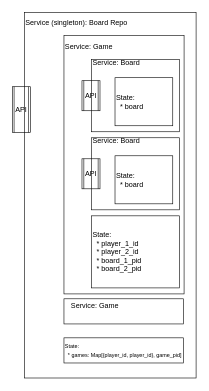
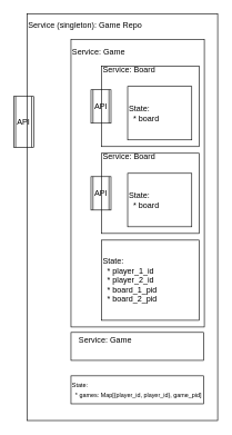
  <mxCell id="0" />
  <mxCell id="1" parent="0" />
  <mxCell id="2" value="" style="group" vertex="1" connectable="0" parent="1"><mxGeometry x="66" y="38.87" width="260" height="590" as="geometry" /></mxCell>
  <mxCell id="3" value="" style="rounded=0;whiteSpace=wrap;html=1;fillColor=none;" vertex="1" parent="2"><mxGeometry x="-26" y="-18.865" width="286" height="608.865" as="geometry" /></mxCell>
- <mxCell id="4" value="Service (singleton): Board Repo" style="text;html=1;strokeColor=none;fillColor=none;align=left;verticalAlign=middle;whiteSpace=wrap;rounded=0;" vertex="1" parent="2"><mxGeometry x="-26" y="-18.866" width="260" height="34.768" as="geometry" /></mxCell>
+ <mxCell id="4" value="Service (singleton): Game Repo" style="text;html=1;strokeColor=none;fillColor=none;align=left;verticalAlign=middle;whiteSpace=wrap;rounded=0;" vertex="1" parent="2"><mxGeometry x="-26" y="-18.866" width="260" height="34.768" as="geometry" /></mxCell>
  <mxCell id="5" value="" style="group" vertex="1" connectable="0" parent="1"><mxGeometry x="106" y="58.87" width="200" height="430" as="geometry" /></mxCell>
  <mxCell id="6" value="" style="rounded=0;whiteSpace=wrap;html=1;fillColor=none;" vertex="1" parent="5"><mxGeometry width="200" height="430" as="geometry" /></mxCell>
  <mxCell id="7" value="Service: Game" style="text;html=1;strokeColor=none;fillColor=none;align=left;verticalAlign=middle;whiteSpace=wrap;rounded=0;" vertex="1" parent="5"><mxGeometry width="200" height="36.857" as="geometry" /></mxCell>
  <mxCell id="8" value="" style="group" vertex="1" connectable="0" parent="5"><mxGeometry x="46.154" y="40" width="146.154" height="120" as="geometry" /></mxCell>
  <mxCell id="9" value="" style="rounded=0;whiteSpace=wrap;html=1;fillColor=none;" vertex="1" parent="8"><mxGeometry width="146.154" height="120" as="geometry" /></mxCell>
  <mxCell id="10" value="Service: Board" style="text;html=1;strokeColor=none;fillColor=none;align=left;verticalAlign=middle;whiteSpace=wrap;rounded=0;" vertex="1" parent="8"><mxGeometry width="146.154" height="10.286" as="geometry" /></mxCell>
  <mxCell id="11" value="" style="group" vertex="1" connectable="0" parent="8"><mxGeometry x="38.846" y="30" width="96.15" height="80" as="geometry" /></mxCell>
  <mxCell id="12" value="" style="rounded=0;whiteSpace=wrap;html=1;fillColor=none;" vertex="1" parent="11"><mxGeometry width="96.15" height="80" as="geometry" /></mxCell>
  <mxCell id="13" value="State:&lt;br&gt;&lt;span&gt;&amp;nbsp; * board&lt;/span&gt;" style="text;html=1;strokeColor=none;fillColor=none;align=left;verticalAlign=middle;whiteSpace=wrap;rounded=0;" vertex="1" parent="11"><mxGeometry width="96.147" height="80" as="geometry" /></mxCell>
  <mxCell id="14" value="API" style="shape=process;whiteSpace=wrap;html=1;backgroundOutline=1;fillColor=none;" vertex="1" parent="8"><mxGeometry x="-16.154" y="35" width="30" height="50" as="geometry" /></mxCell>
  <mxCell id="15" value="" style="group" vertex="1" connectable="0" parent="5"><mxGeometry x="46.154" y="170" width="146.154" height="120" as="geometry" /></mxCell>
  <mxCell id="16" value="" style="rounded=0;whiteSpace=wrap;html=1;fillColor=none;" vertex="1" parent="15"><mxGeometry width="146.154" height="120" as="geometry" /></mxCell>
  <mxCell id="17" value="Service: Board" style="text;html=1;strokeColor=none;fillColor=none;align=left;verticalAlign=middle;whiteSpace=wrap;rounded=0;" vertex="1" parent="15"><mxGeometry width="146.154" height="10.286" as="geometry" /></mxCell>
  <mxCell id="18" value="" style="group" vertex="1" connectable="0" parent="15"><mxGeometry x="38.846" y="30" width="96.15" height="80" as="geometry" /></mxCell>
  <mxCell id="19" value="" style="rounded=0;whiteSpace=wrap;html=1;fillColor=none;" vertex="1" parent="18"><mxGeometry width="96.15" height="80" as="geometry" /></mxCell>
  <mxCell id="20" value="State:&lt;br&gt;&lt;span&gt;&amp;nbsp; * board&lt;/span&gt;" style="text;html=1;strokeColor=none;fillColor=none;align=left;verticalAlign=middle;whiteSpace=wrap;rounded=0;" vertex="1" parent="18"><mxGeometry width="96.147" height="80" as="geometry" /></mxCell>
  <mxCell id="21" value="API" style="shape=process;whiteSpace=wrap;html=1;backgroundOutline=1;fillColor=none;" vertex="1" parent="15"><mxGeometry x="-16.154" y="35" width="30" height="50" as="geometry" /></mxCell>
  <mxCell id="22" value="" style="group" vertex="1" connectable="0" parent="5"><mxGeometry x="46.154" y="300" width="146.154" height="120" as="geometry" /></mxCell>
  <mxCell id="23" value="" style="rounded=0;whiteSpace=wrap;html=1;fillColor=none;" vertex="1" parent="22"><mxGeometry width="146.154" height="120" as="geometry" /></mxCell>
  <mxCell id="24" value="State:&lt;br&gt;&lt;span&gt;&amp;nbsp; * player_1_id&lt;br&gt;&lt;/span&gt;&amp;nbsp; * player_2_id&lt;br&gt;&amp;nbsp; * board_1_pid&lt;br&gt;&amp;nbsp; * board_2_pid" style="text;html=1;strokeColor=none;fillColor=none;align=left;verticalAlign=middle;whiteSpace=wrap;rounded=0;" vertex="1" parent="22"><mxGeometry width="146.15" height="120" as="geometry" /></mxCell>
  <mxCell id="25" value="" style="group" vertex="1" connectable="0" parent="1"><mxGeometry x="116" y="498.87" width="189" height="40" as="geometry" /></mxCell>
  <mxCell id="26" value="" style="rounded=0;whiteSpace=wrap;html=1;fillColor=none;" vertex="1" parent="25"><mxGeometry x="-10" y="-1.86" width="199" height="41.86" as="geometry" /></mxCell>
  <mxCell id="27" value="Service: Game" style="text;html=1;strokeColor=none;fillColor=none;align=left;verticalAlign=middle;whiteSpace=wrap;rounded=0;" vertex="1" parent="25"><mxGeometry y="-1.86" width="189" height="21.86" as="geometry" /></mxCell>
  <mxCell id="28" value="" style="group" vertex="1" connectable="0" parent="1"><mxGeometry x="116" y="563.87" width="189" height="40" as="geometry" /></mxCell>
  <mxCell id="29" value="&lt;font style=&quot;font-size: 9px&quot;&gt;State:&lt;br&gt;&amp;nbsp; * games: Map[{player_id, player_id}, game_pid]&lt;/font&gt;" style="rounded=0;whiteSpace=wrap;html=1;fillColor=none;align=left;" vertex="1" parent="28"><mxGeometry x="-10" y="-1.86" width="199" height="41.86" as="geometry" /></mxCell>
  <mxCell id="30" value="API" style="shape=process;whiteSpace=wrap;html=1;backgroundOutline=1;fillColor=none;" vertex="1" parent="1"><mxGeometry x="20" y="143.87" width="30" height="76.13" as="geometry" /></mxCell>
